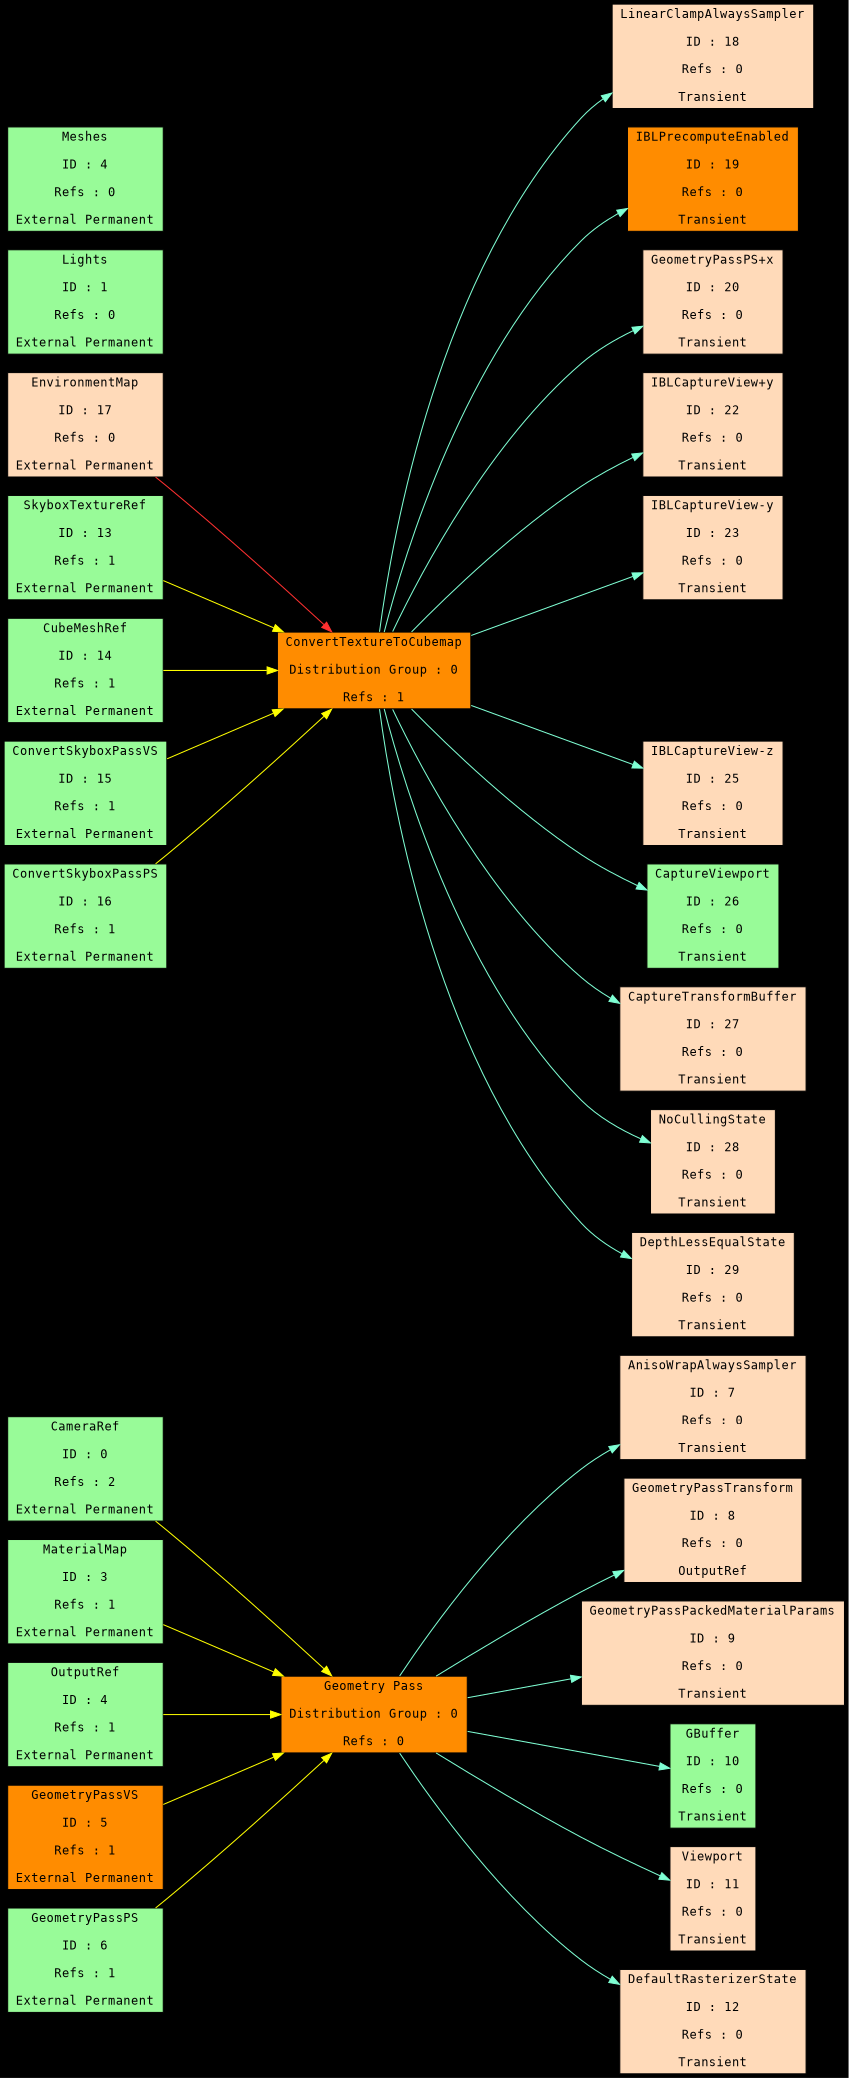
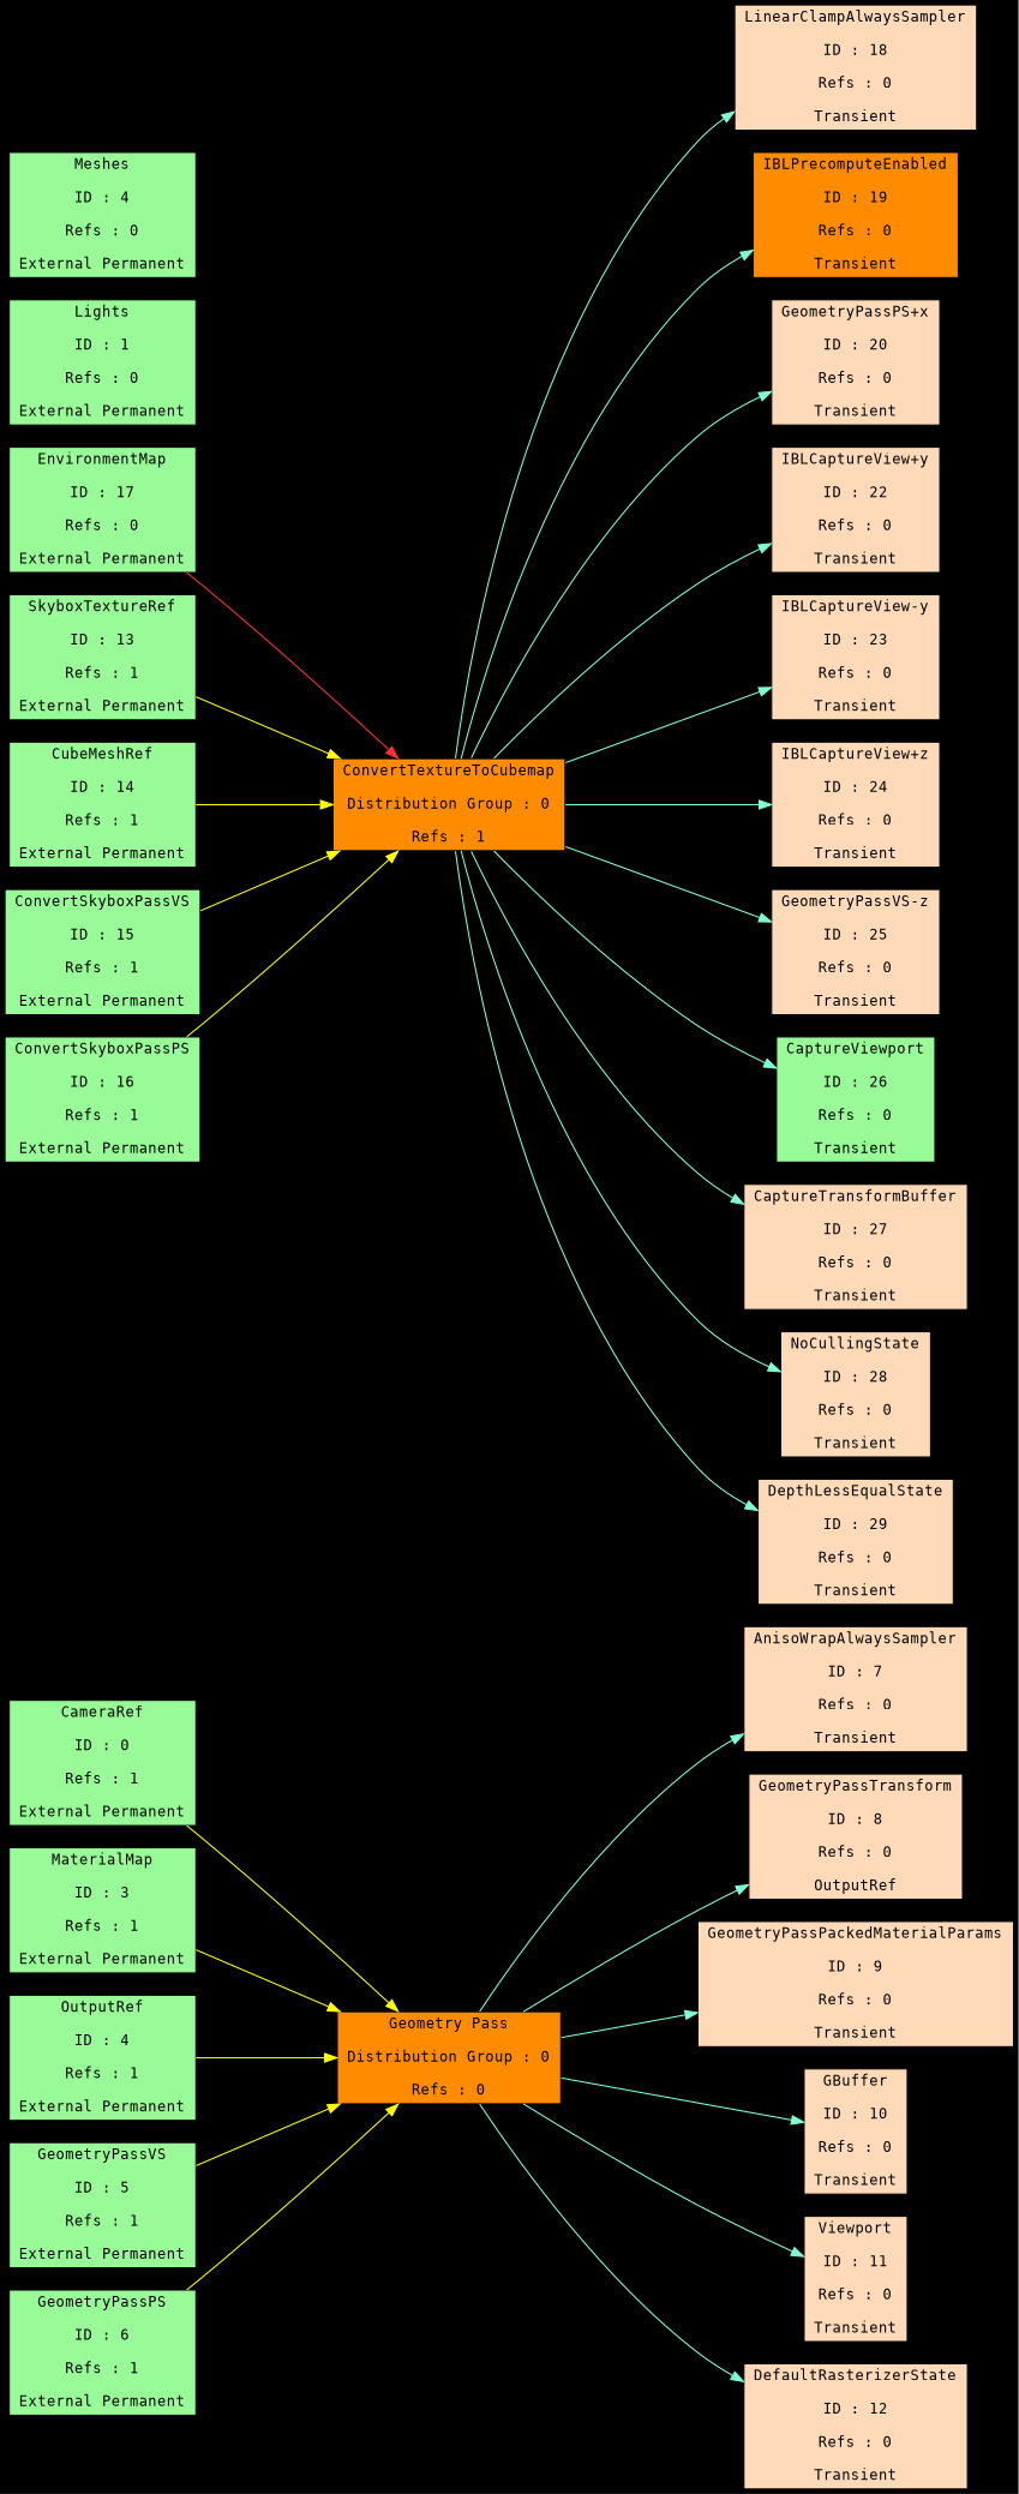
  digraph {
    bgcolor=black
    fontname="DejaVu Sans Mono"
    nodestep=0.6
    rankdir=LR
    ranksep=1.5
    splines=true
    node [fillcolor=peachpuff fontcolor=black fontname="DejaVu Sans Mono" fontsize=12 shape=rectangle style=filled]
    edge [color=aquamarine fontcolor=white fontname="DejaVu Sans Mono" fontsize=12]
    n1 [fillcolor=darkorange label="Geometry Pass\n\nDistribution Group : 0\n\nRefs : 0"]
    n2 [label="AnisoWrapAlwaysSampler\n\nID : 7\n\nRefs : 0\n\nTransient"]
    n3 [label="GeometryPassTransform\n\nID : 8\n\nRefs : 0\n\nOutputRef"]
    n4 [label="GeometryPassPackedMaterialParams\n\nID : 9\n\nRefs : 0\n\nTransient"]
-   n5 [fillcolor=palegreen label="GBuffer\n\nID : 10\n\nRefs : 0\n\nTransient"]
+   n5 [label="GBuffer\n\nID : 10\n\nRefs : 0\n\nTransient"]
    n6 [label="Viewport\n\nID : 11\n\nRefs : 0\n\nTransient"]
    n7 [label="DefaultRasterizerState\n\nID : 12\n\nRefs : 0\n\nTransient"]
    n8 [fillcolor=darkorange label="ConvertTextureToCubemap\n\nDistribution Group : 0\n\nRefs : 1"]
    n9 [label="LinearClampAlwaysSampler\n\nID : 18\n\nRefs : 0\n\nTransient"]
    n10 [fillcolor=darkorange label="IBLPrecomputeEnabled\n\nID : 19\n\nRefs : 0\n\nTransient"]
    n11 [label="GeometryPassPS+x\n\nID : 20\n\nRefs : 0\n\nTransient"]
    n12 [label="IBLCaptureView+y\n\nID : 22\n\nRefs : 0\n\nTransient"]
    n13 [label="IBLCaptureView-y\n\nID : 23\n\nRefs : 0\n\nTransient"]
-   n15 [label="IBLCaptureView-z\n\nID : 25\n\nRefs : 0\n\nTransient"]
+   n14 [label="IBLCaptureView+z\n\nID : 24\n\nRefs : 0\n\nTransient"]
+   n15 [label="GeometryPassVS-z\n\nID : 25\n\nRefs : 0\n\nTransient"]
    n16 [fillcolor=palegreen label="CaptureViewport\n\nID : 26\n\nRefs : 0\n\nTransient"]
    n17 [label="CaptureTransformBuffer\n\nID : 27\n\nRefs : 0\n\nTransient"]
    n18 [label="NoCullingState\n\nID : 28\n\nRefs : 0\n\nTransient"]
    n19 [label="DepthLessEqualState\n\nID : 29\n\nRefs : 0\n\nTransient"]
-   n20 [label="EnvironmentMap\n\nID : 17\n\nRefs : 0\n\nExternal Permanent"]
-   n21 [fillcolor=palegreen label="CameraRef\n\nID : 0\n\nRefs : 2\n\nExternal Permanent"]
+   n20 [fillcolor=palegreen label="EnvironmentMap\n\nID : 17\n\nRefs : 0\n\nExternal Permanent"]
+   n21 [fillcolor=palegreen label="CameraRef\n\nID : 0\n\nRefs : 1\n\nExternal Permanent"]
    n22 [fillcolor=palegreen label="Lights\n\nID : 1\n\nRefs : 0\n\nExternal Permanent"]
    n23 [fillcolor=palegreen label="Meshes\n\nID : 4\n\nRefs : 0\n\nExternal Permanent"]
    n24 [fillcolor=palegreen label="MaterialMap\n\nID : 3\n\nRefs : 1\n\nExternal Permanent"]
    n25 [fillcolor=palegreen label="OutputRef\n\nID : 4\n\nRefs : 1\n\nExternal Permanent"]
-   n26 [fillcolor=darkorange label="GeometryPassVS\n\nID : 5\n\nRefs : 1\n\nExternal Permanent"]
+   n26 [fillcolor=palegreen label="GeometryPassVS\n\nID : 5\n\nRefs : 1\n\nExternal Permanent"]
    n27 [fillcolor=palegreen label="GeometryPassPS\n\nID : 6\n\nRefs : 1\n\nExternal Permanent"]
    n28 [fillcolor=palegreen label="SkyboxTextureRef\n\nID : 13\n\nRefs : 1\n\nExternal Permanent"]
    n29 [fillcolor=palegreen label="CubeMeshRef\n\nID : 14\n\nRefs : 1\n\nExternal Permanent"]
    n30 [fillcolor=palegreen label="ConvertSkyboxPassVS\n\nID : 15\n\nRefs : 1\n\nExternal Permanent"]
    n31 [fillcolor=palegreen label="ConvertSkyboxPassPS\n\nID : 16\n\nRefs : 1\n\nExternal Permanent"]
    n1 -> n2
    n1 -> n3
    n1 -> n4
    n1 -> n5
    n1 -> n6
    n1 -> n7
    n8 -> n9
    n8 -> n10
    n8 -> n11
    n8 -> n12
    n8 -> n13
+   n8 -> n14
    n8 -> n15
    n8 -> n16
    n8 -> n17
    n8 -> n18
    n8 -> n19
    n20 -> n8 [color=firebrick1]
    n21 -> n1 [color=yellow]
    n24 -> n1 [color=yellow]
    n25 -> n1 [color=yellow]
    n26 -> n1 [color=yellow]
    n27 -> n1 [color=yellow]
    n28 -> n8 [color=yellow]
    n29 -> n8 [color=yellow]
    n30 -> n8 [color=yellow]
    n31 -> n8 [color=yellow]
  }
